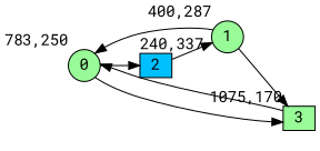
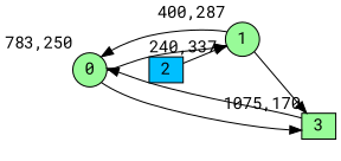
  digraph {
    bgcolor=white
    fontname="Roboto Mono"
    rankdir=LR
    node [fillcolor=palegreen fixedsize=true fontname="Roboto Mono" shape=circle style=filled]
    edge [fontname="Roboto Mono"]
    0 [height=0.3 width=0.4 xlabel="783,250"]
    1 [height=0.3 width=0.4 xlabel="400,287"]
    3 [height=0.3 shape=box width=0.4 xlabel="1075,170"]
    2 [fillcolor=deepskyblue height=0.3 shape=box width=0.4 xlabel="240,337"]
-   0 -> 2
+   0 -> 1
    0 -> 3
    1 -> 0
    1 -> 3
    3 -> 0
    2 -> 1
  }
